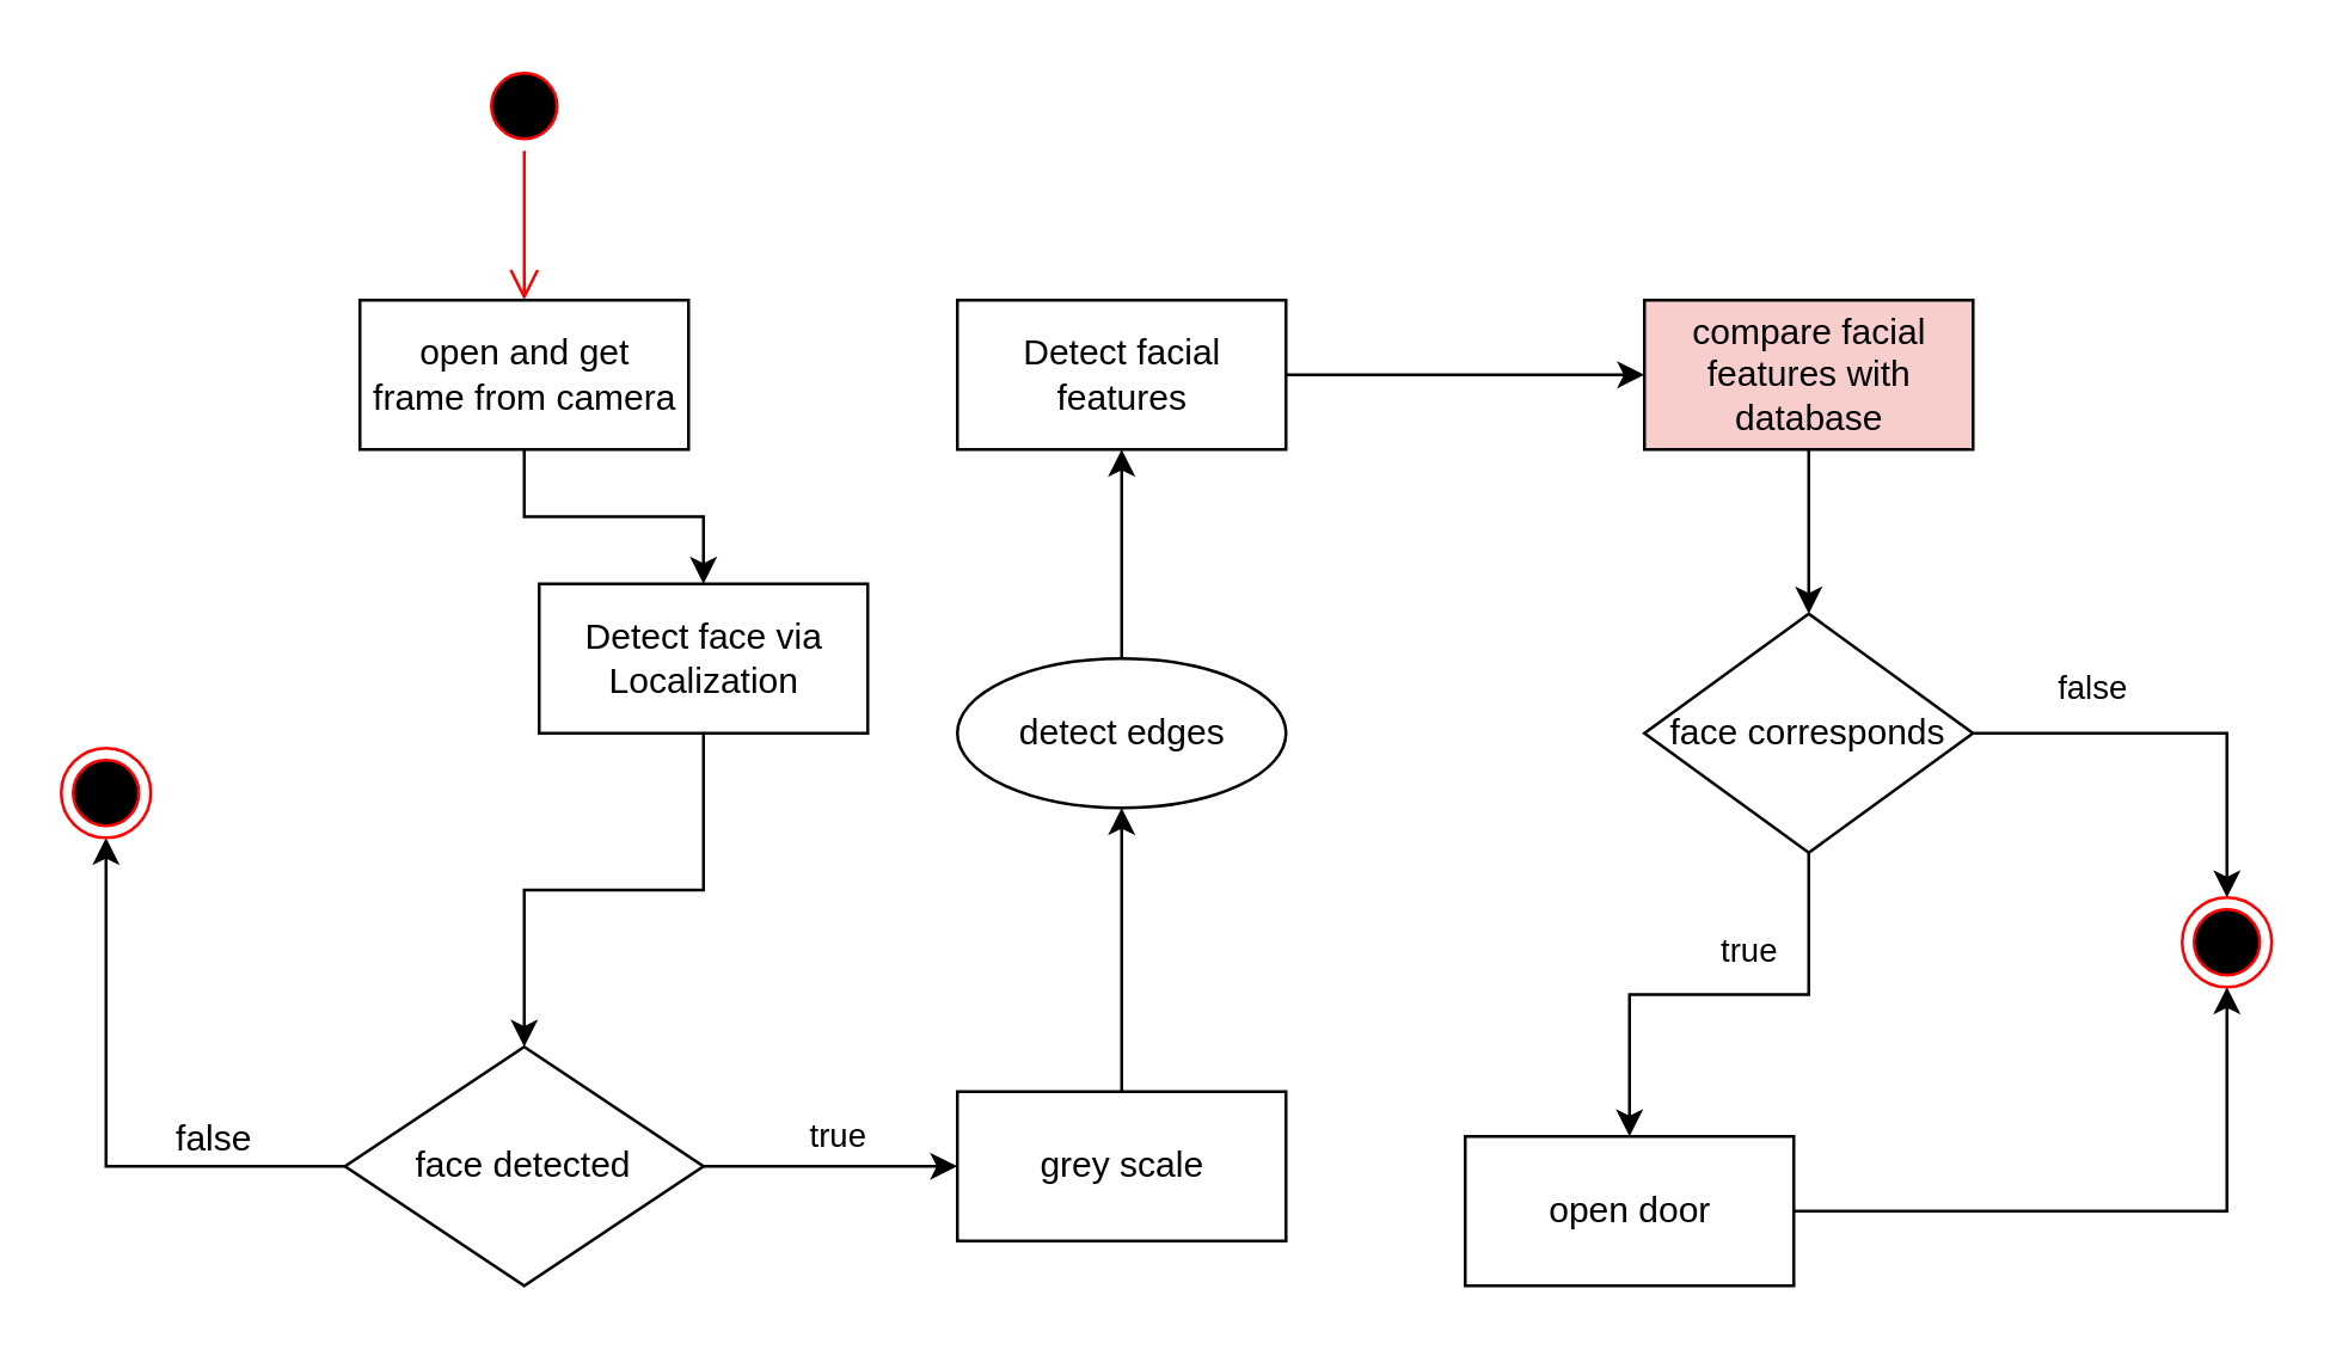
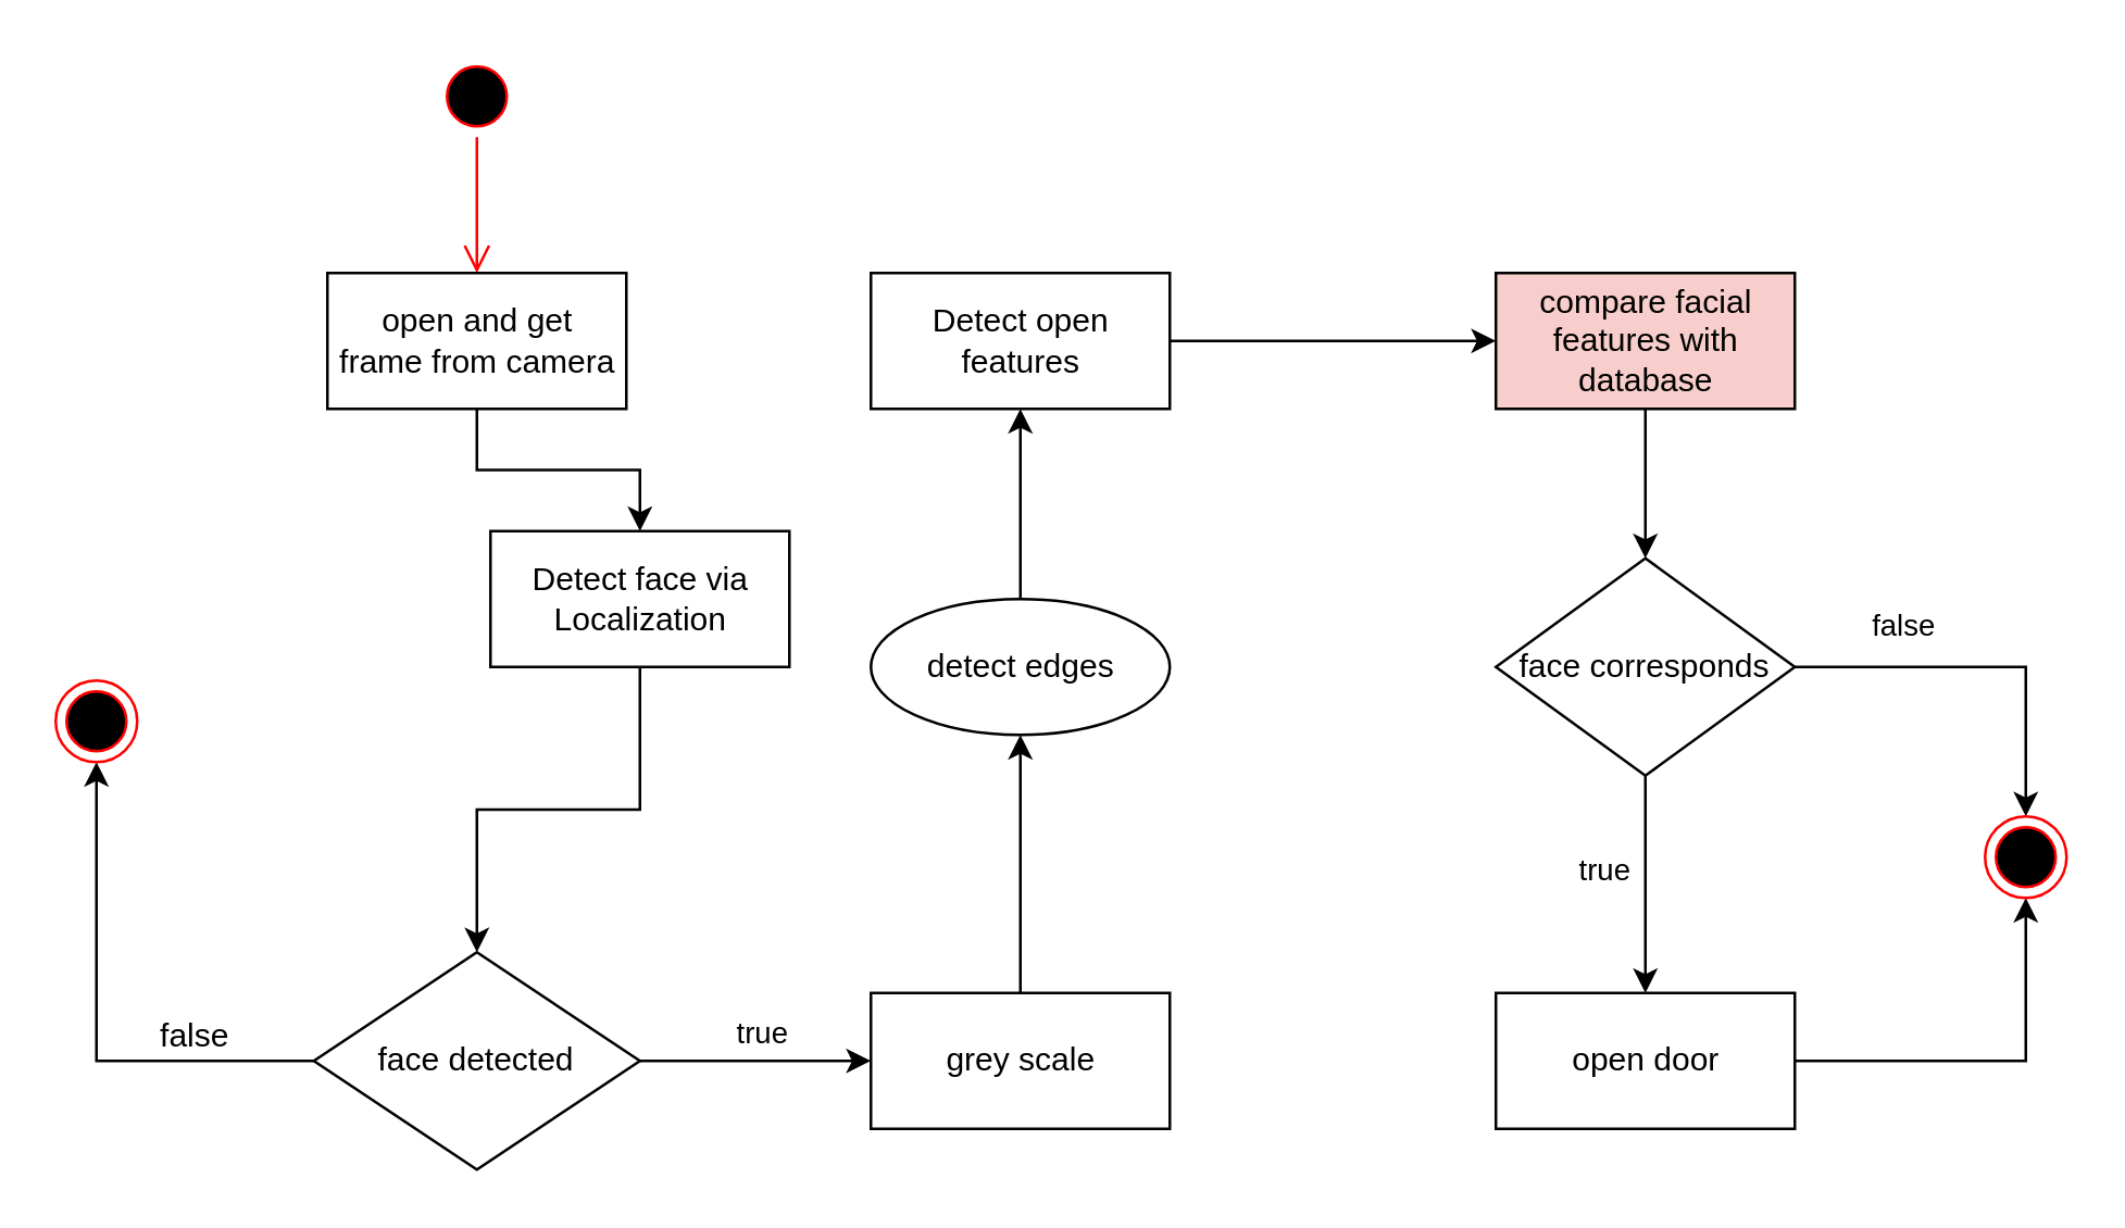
  <mxCell id="0" />
  <mxCell id="1" parent="0" />
  <mxCell id="2" value="" style="ellipse;html=1;shape=startState;fillColor=#000000;strokeColor=#ff0000;" vertex="1" parent="1"><mxGeometry x="160" y="20" width="30" height="30" as="geometry" /></mxCell>
  <mxCell id="3" value="" style="edgeStyle=orthogonalEdgeStyle;html=1;verticalAlign=bottom;endArrow=open;endSize=8;strokeColor=#ff0000;entryX=0.5;entryY=0;entryDx=0;entryDy=0;" edge="1" source="2" parent="1" target="5"><mxGeometry relative="1" as="geometry"><mxPoint x="175" y="110" as="targetPoint" /></mxGeometry></mxCell>
  <mxCell id="4" style="edgeStyle=orthogonalEdgeStyle;rounded=0;orthogonalLoop=1;jettySize=auto;html=1;" edge="1" parent="1" source="5" target="7"><mxGeometry relative="1" as="geometry" /></mxCell>
  <mxCell id="5" value="&lt;div&gt;open and get&lt;/div&gt;&lt;div&gt; frame from camera&lt;/div&gt;" style="html=1;" vertex="1" parent="1"><mxGeometry x="120" y="100" width="110" height="50" as="geometry" /></mxCell>
  <mxCell id="6" style="edgeStyle=orthogonalEdgeStyle;rounded=0;orthogonalLoop=1;jettySize=auto;html=1;entryX=0.5;entryY=0;entryDx=0;entryDy=0;" edge="1" parent="1" source="7" target="11"><mxGeometry relative="1" as="geometry" /></mxCell>
  <mxCell id="7" value="&lt;div&gt;Detect face via&lt;/div&gt;&lt;div&gt;&lt;span class=&quot;tlid-translation translation&quot; lang=&quot;en&quot;&gt;&lt;span title=&quot;&quot; class=&quot;&quot;&gt;Localization&lt;/span&gt;&lt;/span&gt;&lt;/div&gt;" style="html=1;" vertex="1" parent="1"><mxGeometry x="180" y="195" width="110" height="50" as="geometry" /></mxCell>
  <mxCell id="8" style="edgeStyle=orthogonalEdgeStyle;rounded=0;orthogonalLoop=1;jettySize=auto;html=1;" edge="1" parent="1" source="11" target="12"><mxGeometry relative="1" as="geometry" /></mxCell>
  <mxCell id="9" value="false" style="text;html=1;align=center;verticalAlign=middle;resizable=0;points=[];labelBackgroundColor=#ffffff;" vertex="1" connectable="0" parent="8"><mxGeometry x="-0.19" y="-38" relative="1" as="geometry"><mxPoint x="32" y="28" as="offset" /></mxGeometry></mxCell>
  <mxCell id="10" value="true" style="edgeStyle=orthogonalEdgeStyle;rounded=0;orthogonalLoop=1;jettySize=auto;html=1;" edge="1" parent="1" source="11" target="14"><mxGeometry x="0.059" y="10" relative="1" as="geometry"><mxPoint as="offset" /></mxGeometry></mxCell>
  <mxCell id="11" value="face detected" style="rhombus;whiteSpace=wrap;html=1;" vertex="1" parent="1"><mxGeometry x="115" y="350" width="120" height="80" as="geometry" /></mxCell>
  <mxCell id="12" value="" style="ellipse;html=1;shape=endState;fillColor=#000000;strokeColor=#ff0000;" vertex="1" parent="1"><mxGeometry x="20" y="250" width="30" height="30" as="geometry" /></mxCell>
  <mxCell id="13" style="edgeStyle=orthogonalEdgeStyle;rounded=0;orthogonalLoop=1;jettySize=auto;html=1;" edge="1" parent="1" source="14" target="16"><mxGeometry relative="1" as="geometry" /></mxCell>
  <mxCell id="14" value="grey scale" style="html=1;" vertex="1" parent="1"><mxGeometry x="320" y="365" width="110" height="50" as="geometry" /></mxCell>
  <mxCell id="15" style="edgeStyle=orthogonalEdgeStyle;rounded=0;orthogonalLoop=1;jettySize=auto;html=1;entryX=0.5;entryY=1;entryDx=0;entryDy=0;" edge="1" parent="1" source="16" target="18"><mxGeometry relative="1" as="geometry" /></mxCell>
  <mxCell id="16" value="detect edges" style="ellipse;html=1;" vertex="1" parent="1"><mxGeometry x="320" y="220" width="110" height="50" as="geometry" /></mxCell>
  <mxCell id="17" style="edgeStyle=orthogonalEdgeStyle;rounded=0;orthogonalLoop=1;jettySize=auto;html=1;" edge="1" parent="1" source="18" target="20"><mxGeometry relative="1" as="geometry" /></mxCell>
- <mxCell id="18" value="&lt;div&gt;Detect facial&lt;/div&gt;&lt;div&gt; features&lt;/div&gt;" style="html=1;" vertex="1" parent="1"><mxGeometry x="320" y="100" width="110" height="50" as="geometry" /></mxCell>
+ <mxCell id="18" value="&lt;div&gt;Detect open&lt;/div&gt;&lt;div&gt; features&lt;/div&gt;" style="html=1;" vertex="1" parent="1"><mxGeometry x="320" y="100" width="110" height="50" as="geometry" /></mxCell>
  <mxCell id="19" style="edgeStyle=orthogonalEdgeStyle;rounded=0;orthogonalLoop=1;jettySize=auto;html=1;entryX=0.5;entryY=0;entryDx=0;entryDy=0;" edge="1" parent="1" source="20" target="23"><mxGeometry relative="1" as="geometry" /></mxCell>
  <mxCell id="20" value="&lt;div&gt;compare facial&lt;/div&gt;&lt;div&gt; features with &lt;br&gt;&lt;/div&gt;&lt;div&gt;database&lt;br&gt;&lt;/div&gt;" style="html=1;fillColor=#f8cecc;" vertex="1" parent="1"><mxGeometry x="550" y="100" width="110" height="50" as="geometry" /></mxCell>
  <mxCell id="21" value="true" style="edgeStyle=orthogonalEdgeStyle;rounded=0;orthogonalLoop=1;jettySize=auto;html=1;" edge="1" parent="1" source="23" target="25"><mxGeometry x="-0.125" y="-15" relative="1" as="geometry"><mxPoint as="offset" /></mxGeometry></mxCell>
  <mxCell id="22" value="&lt;div&gt;false&lt;/div&gt;" style="edgeStyle=orthogonalEdgeStyle;rounded=0;orthogonalLoop=1;jettySize=auto;html=1;entryX=0.5;entryY=0;entryDx=0;entryDy=0;" edge="1" parent="1" source="23" target="26"><mxGeometry x="-0.429" y="15" relative="1" as="geometry"><mxPoint as="offset" /></mxGeometry></mxCell>
  <mxCell id="23" value="face corresponds" style="rhombus;whiteSpace=wrap;html=1;" vertex="1" parent="1"><mxGeometry x="550" y="205" width="110" height="80" as="geometry" /></mxCell>
  <mxCell id="24" style="edgeStyle=orthogonalEdgeStyle;rounded=0;orthogonalLoop=1;jettySize=auto;html=1;" edge="1" parent="1" source="25" target="26"><mxGeometry relative="1" as="geometry" /></mxCell>
- <mxCell id="25" value="&lt;div&gt;open door&lt;/div&gt;" style="html=1;" vertex="1" parent="1"><mxGeometry x="490" y="380" width="110" height="50" as="geometry" /></mxCell>
+ <mxCell id="25" value="&lt;div&gt;open door&lt;/div&gt;" style="html=1;" vertex="1" parent="1"><mxGeometry x="550" y="365" width="110" height="50" as="geometry" /></mxCell>
  <mxCell id="26" value="" style="ellipse;html=1;shape=endState;fillColor=#000000;strokeColor=#ff0000;" vertex="1" parent="1"><mxGeometry x="730" y="300" width="30" height="30" as="geometry" /></mxCell>
